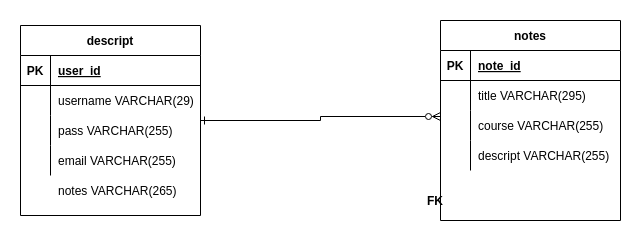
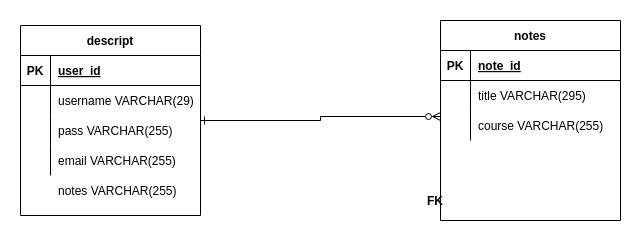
  <mxCell id="0" />
  <mxCell id="1" parent="0" />
  <mxCell id="2" style="edgeStyle=orthogonalEdgeStyle;rounded=0;orthogonalLoop=1;jettySize=auto;html=1;entryX=0;entryY=0.2;entryDx=0;entryDy=0;entryPerimeter=0;endArrow=ERzeroToMany;endFill=0;startArrow=ERone;startFill=0;" edge="1" parent="1" source="3" target="23"><mxGeometry relative="1" as="geometry"><mxPoint x="410" y="120" as="targetPoint" /></mxGeometry></mxCell>
  <mxCell id="3" value="descript" style="shape=table;startSize=30;container=1;collapsible=1;childLayout=tableLayout;fixedRows=1;rowLines=0;fontStyle=1;align=center;resizeLast=1;" vertex="1" parent="1"><mxGeometry x="20" y="25" width="180" height="190" as="geometry" /></mxCell>
  <mxCell id="4" value="" style="shape=partialRectangle;collapsible=0;dropTarget=0;pointerEvents=0;fillColor=none;top=0;left=0;bottom=1;right=0;points=[[0,0.5],[1,0.5]];portConstraint=eastwest;" vertex="1" parent="3"><mxGeometry y="30" width="180" height="30" as="geometry" /></mxCell>
  <mxCell id="5" value="PK" style="shape=partialRectangle;connectable=0;fillColor=none;top=0;left=0;bottom=0;right=0;fontStyle=1;overflow=hidden;" vertex="1" parent="4"><mxGeometry width="30" height="30" as="geometry"><mxRectangle width="30" height="30" as="alternateBounds" /></mxGeometry></mxCell>
  <mxCell id="6" value="user_id" style="shape=partialRectangle;connectable=0;fillColor=none;top=0;left=0;bottom=0;right=0;align=left;spacingLeft=6;fontStyle=5;overflow=hidden;" vertex="1" parent="4"><mxGeometry x="30" width="150" height="30" as="geometry"><mxRectangle width="150" height="30" as="alternateBounds" /></mxGeometry></mxCell>
  <mxCell id="7" value="" style="shape=partialRectangle;collapsible=0;dropTarget=0;pointerEvents=0;fillColor=none;top=0;left=0;bottom=0;right=0;points=[[0,0.5],[1,0.5]];portConstraint=eastwest;" vertex="1" parent="3"><mxGeometry y="60" width="180" height="30" as="geometry" /></mxCell>
  <mxCell id="8" value="" style="shape=partialRectangle;connectable=0;fillColor=none;top=0;left=0;bottom=0;right=0;editable=1;overflow=hidden;" vertex="1" parent="7"><mxGeometry width="30" height="30" as="geometry"><mxRectangle width="30" height="30" as="alternateBounds" /></mxGeometry></mxCell>
  <mxCell id="9" value="username VARCHAR(29)" style="shape=partialRectangle;connectable=0;fillColor=none;top=0;left=0;bottom=0;right=0;align=left;spacingLeft=6;overflow=hidden;" vertex="1" parent="7"><mxGeometry x="30" width="150" height="30" as="geometry"><mxRectangle width="150" height="30" as="alternateBounds" /></mxGeometry></mxCell>
  <mxCell id="10" value="" style="shape=partialRectangle;collapsible=0;dropTarget=0;pointerEvents=0;fillColor=none;top=0;left=0;bottom=0;right=0;points=[[0,0.5],[1,0.5]];portConstraint=eastwest;" vertex="1" parent="3"><mxGeometry y="90" width="180" height="30" as="geometry" /></mxCell>
  <mxCell id="11" value="" style="shape=partialRectangle;connectable=0;fillColor=none;top=0;left=0;bottom=0;right=0;editable=1;overflow=hidden;" vertex="1" parent="10"><mxGeometry width="30" height="30" as="geometry"><mxRectangle width="30" height="30" as="alternateBounds" /></mxGeometry></mxCell>
  <mxCell id="12" value="pass VARCHAR(255)" style="shape=partialRectangle;connectable=0;fillColor=none;top=0;left=0;bottom=0;right=0;align=left;spacingLeft=6;overflow=hidden;" vertex="1" parent="10"><mxGeometry x="30" width="150" height="30" as="geometry"><mxRectangle width="150" height="30" as="alternateBounds" /></mxGeometry></mxCell>
  <mxCell id="13" value="" style="shape=partialRectangle;collapsible=0;dropTarget=0;pointerEvents=0;fillColor=none;top=0;left=0;bottom=0;right=0;points=[[0,0.5],[1,0.5]];portConstraint=eastwest;" vertex="1" parent="3"><mxGeometry y="120" width="180" height="30" as="geometry" /></mxCell>
  <mxCell id="14" value="" style="shape=partialRectangle;connectable=0;fillColor=none;top=0;left=0;bottom=0;right=0;editable=1;overflow=hidden;" vertex="1" parent="13"><mxGeometry width="30" height="30" as="geometry"><mxRectangle width="30" height="30" as="alternateBounds" /></mxGeometry></mxCell>
  <mxCell id="15" value="email VARCHAR(255)" style="shape=partialRectangle;connectable=0;fillColor=none;top=0;left=0;bottom=0;right=0;align=left;spacingLeft=6;overflow=hidden;" vertex="1" parent="13"><mxGeometry x="30" width="150" height="30" as="geometry"><mxRectangle width="150" height="30" as="alternateBounds" /></mxGeometry></mxCell>
  <mxCell id="16" value="notes" style="shape=table;startSize=30;container=1;collapsible=1;childLayout=tableLayout;fixedRows=1;rowLines=0;fontStyle=1;align=center;resizeLast=1;" vertex="1" parent="1"><mxGeometry x="440" y="20" width="180" height="200" as="geometry" /></mxCell>
  <mxCell id="17" value="" style="shape=partialRectangle;collapsible=0;dropTarget=0;pointerEvents=0;fillColor=none;top=0;left=0;bottom=1;right=0;points=[[0,0.5],[1,0.5]];portConstraint=eastwest;" vertex="1" parent="16"><mxGeometry y="30" width="180" height="30" as="geometry" /></mxCell>
  <mxCell id="18" value="PK" style="shape=partialRectangle;connectable=0;fillColor=none;top=0;left=0;bottom=0;right=0;fontStyle=1;overflow=hidden;" vertex="1" parent="17"><mxGeometry width="30" height="30" as="geometry"><mxRectangle width="30" height="30" as="alternateBounds" /></mxGeometry></mxCell>
  <mxCell id="19" value="note_id" style="shape=partialRectangle;connectable=0;fillColor=none;top=0;left=0;bottom=0;right=0;align=left;spacingLeft=6;fontStyle=5;overflow=hidden;" vertex="1" parent="17"><mxGeometry x="30" width="150" height="30" as="geometry"><mxRectangle width="150" height="30" as="alternateBounds" /></mxGeometry></mxCell>
  <mxCell id="20" value="" style="shape=partialRectangle;collapsible=0;dropTarget=0;pointerEvents=0;fillColor=none;top=0;left=0;bottom=0;right=0;points=[[0,0.5],[1,0.5]];portConstraint=eastwest;" vertex="1" parent="16"><mxGeometry y="60" width="180" height="30" as="geometry" /></mxCell>
  <mxCell id="21" value="" style="shape=partialRectangle;connectable=0;fillColor=none;top=0;left=0;bottom=0;right=0;editable=1;overflow=hidden;" vertex="1" parent="20"><mxGeometry width="30" height="30" as="geometry"><mxRectangle width="30" height="30" as="alternateBounds" /></mxGeometry></mxCell>
  <mxCell id="22" value="title VARCHAR(295)" style="shape=partialRectangle;connectable=0;fillColor=none;top=0;left=0;bottom=0;right=0;align=left;spacingLeft=6;overflow=hidden;" vertex="1" parent="20"><mxGeometry x="30" width="150" height="30" as="geometry"><mxRectangle width="150" height="30" as="alternateBounds" /></mxGeometry></mxCell>
  <mxCell id="23" value="" style="shape=partialRectangle;collapsible=0;dropTarget=0;pointerEvents=0;fillColor=none;top=0;left=0;bottom=0;right=0;points=[[0,0.5],[1,0.5]];portConstraint=eastwest;" vertex="1" parent="16"><mxGeometry y="90" width="180" height="30" as="geometry" /></mxCell>
  <mxCell id="24" value="" style="shape=partialRectangle;connectable=0;fillColor=none;top=0;left=0;bottom=0;right=0;editable=1;overflow=hidden;" vertex="1" parent="23"><mxGeometry width="30" height="30" as="geometry"><mxRectangle width="30" height="30" as="alternateBounds" /></mxGeometry></mxCell>
  <mxCell id="25" value="course VARCHAR(255)" style="shape=partialRectangle;connectable=0;fillColor=none;top=0;left=0;bottom=0;right=0;align=left;spacingLeft=6;overflow=hidden;" vertex="1" parent="23"><mxGeometry x="30" width="150" height="30" as="geometry"><mxRectangle width="150" height="30" as="alternateBounds" /></mxGeometry></mxCell>
  <mxCell id="26" value="" style="shape=partialRectangle;collapsible=0;dropTarget=0;pointerEvents=0;fillColor=none;top=0;left=0;bottom=0;right=0;points=[[0,0.5],[1,0.5]];portConstraint=eastwest;" vertex="1" parent="16"><mxGeometry y="120" width="180" height="30" as="geometry" /></mxCell>
  <mxCell id="27" value="" style="shape=partialRectangle;connectable=0;fillColor=none;top=0;left=0;bottom=0;right=0;editable=1;overflow=hidden;" vertex="1" parent="26"><mxGeometry width="30" height="30" as="geometry"><mxRectangle width="30" height="30" as="alternateBounds" /></mxGeometry></mxCell>
- <mxCell id="28" value="descript VARCHAR(255)" style="shape=partialRectangle;connectable=0;fillColor=none;top=0;left=0;bottom=0;right=0;align=left;spacingLeft=6;overflow=hidden;" vertex="1" parent="26"><mxGeometry x="30" width="150" height="30" as="geometry"><mxRectangle width="150" height="30" as="alternateBounds" /></mxGeometry></mxCell>
  <mxCell id="29" value="" style="shape=partialRectangle;collapsible=0;dropTarget=0;pointerEvents=0;fillColor=none;top=0;left=0;bottom=0;right=0;points=[[0,0.5],[1,0.5]];portConstraint=eastwest;" vertex="1" parent="1"><mxGeometry x="20" y="175" width="180" height="30" as="geometry" /></mxCell>
  <mxCell id="30" value="" style="shape=partialRectangle;connectable=0;fillColor=none;top=0;left=0;bottom=0;right=0;editable=1;overflow=hidden;" vertex="1" parent="29"><mxGeometry width="30" height="30" as="geometry"><mxRectangle width="30" height="30" as="alternateBounds" /></mxGeometry></mxCell>
- <mxCell id="31" value="notes VARCHAR(265)" style="shape=partialRectangle;connectable=0;fillColor=none;top=0;left=0;bottom=0;right=0;align=left;spacingLeft=6;overflow=hidden;" vertex="1" parent="29"><mxGeometry x="30" width="150" height="30" as="geometry"><mxRectangle width="150" height="30" as="alternateBounds" /></mxGeometry></mxCell>
+ <mxCell id="31" value="notes VARCHAR(255)" style="shape=partialRectangle;connectable=0;fillColor=none;top=0;left=0;bottom=0;right=0;align=left;spacingLeft=6;overflow=hidden;" vertex="1" parent="29"><mxGeometry x="30" width="150" height="30" as="geometry"><mxRectangle width="150" height="30" as="alternateBounds" /></mxGeometry></mxCell>
  <mxCell id="32" value="" style="shape=partialRectangle;collapsible=0;dropTarget=0;pointerEvents=0;fillColor=none;top=0;left=0;bottom=0;right=0;points=[[0,0.5],[1,0.5]];portConstraint=eastwest;" vertex="1" parent="1"><mxGeometry x="420" y="185" width="180" height="30" as="geometry" /></mxCell>
  <mxCell id="33" value="" style="shape=partialRectangle;connectable=0;fillColor=none;top=0;left=0;bottom=0;right=0;editable=1;overflow=hidden;" vertex="1" parent="32"><mxGeometry width="30" height="30" as="geometry"><mxRectangle width="30" height="30" as="alternateBounds" /></mxGeometry></mxCell>
  <mxCell id="34" value="FK" style="shape=partialRectangle;connectable=0;fillColor=none;top=0;left=0;bottom=0;right=0;fontStyle=1;overflow=hidden;" vertex="1" parent="1"><mxGeometry x="420" y="185" width="30" height="30" as="geometry"><mxRectangle width="30" height="30" as="alternateBounds" /></mxGeometry></mxCell>
